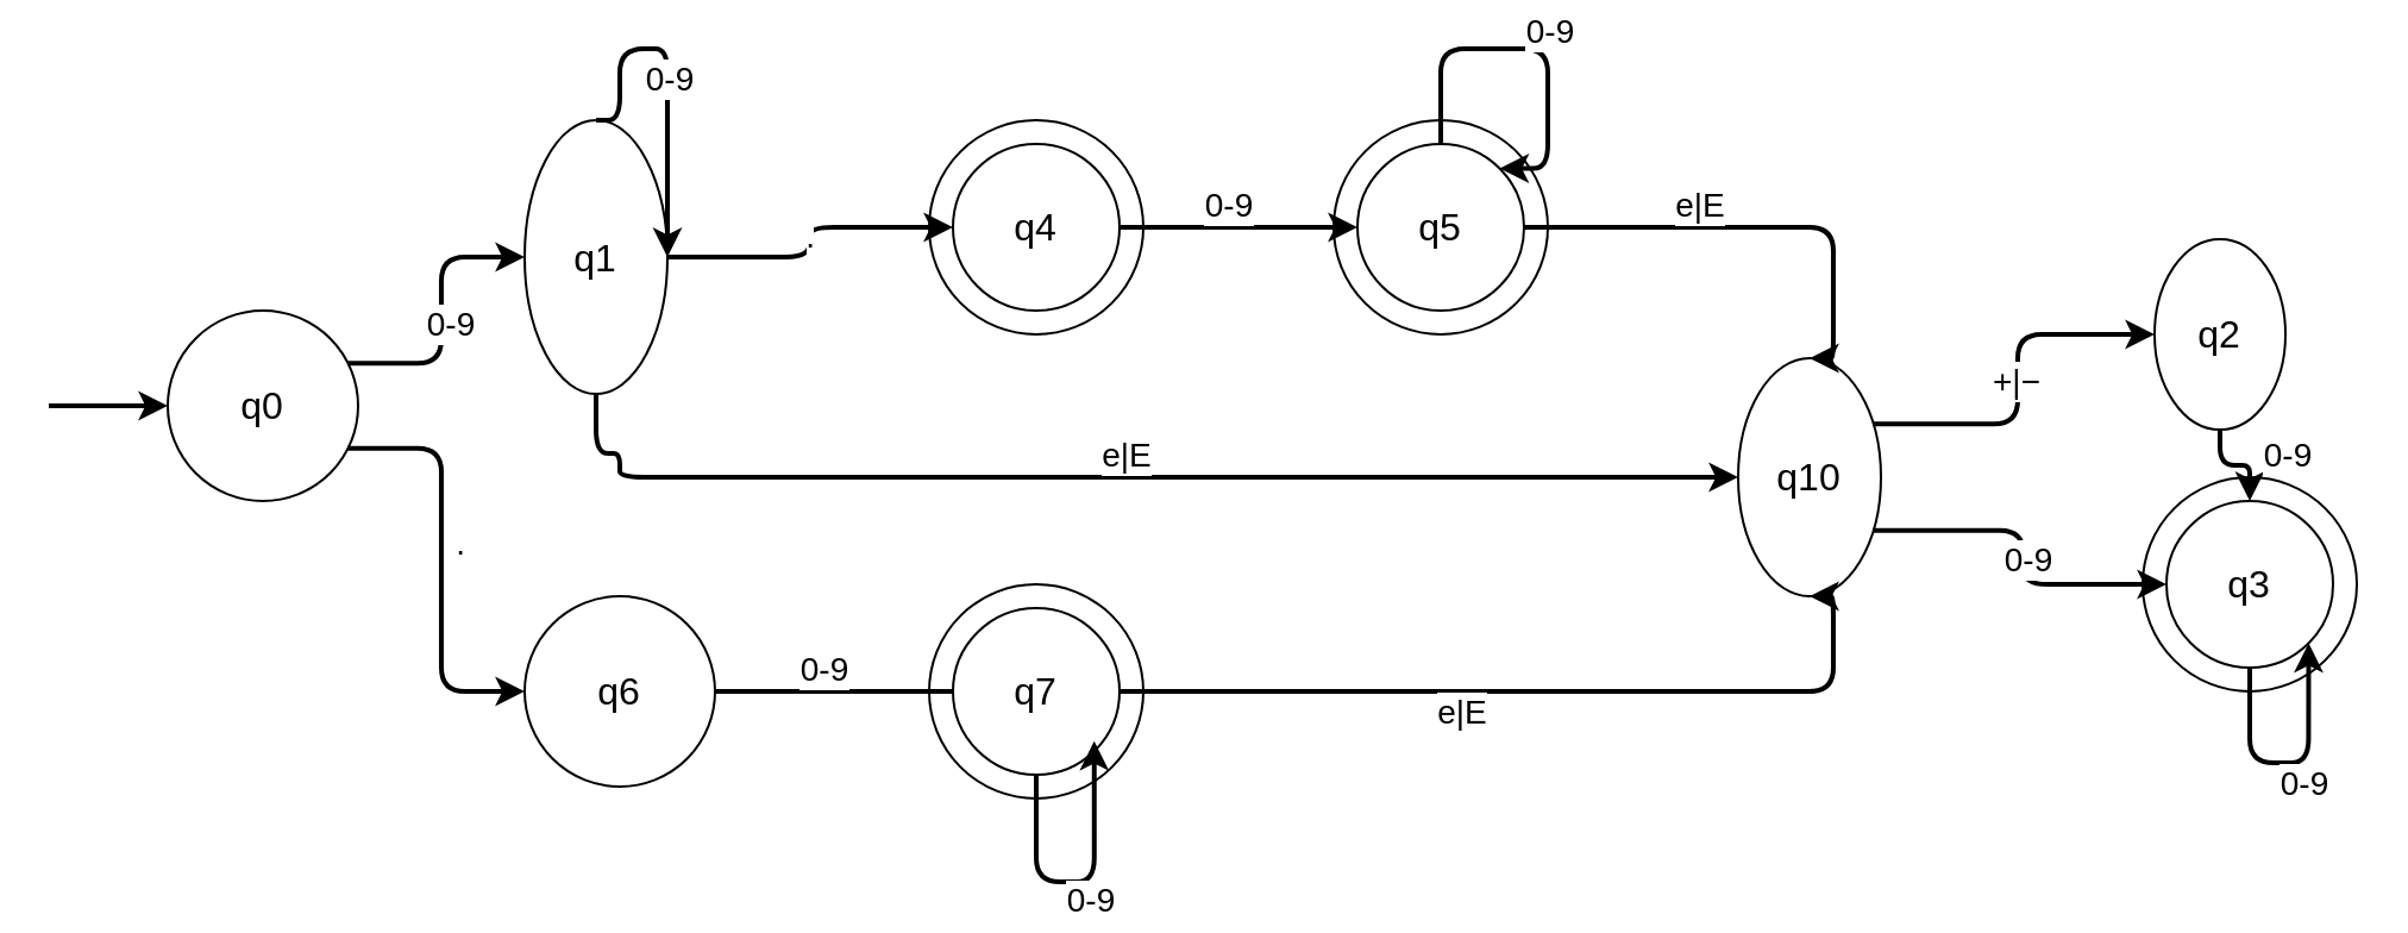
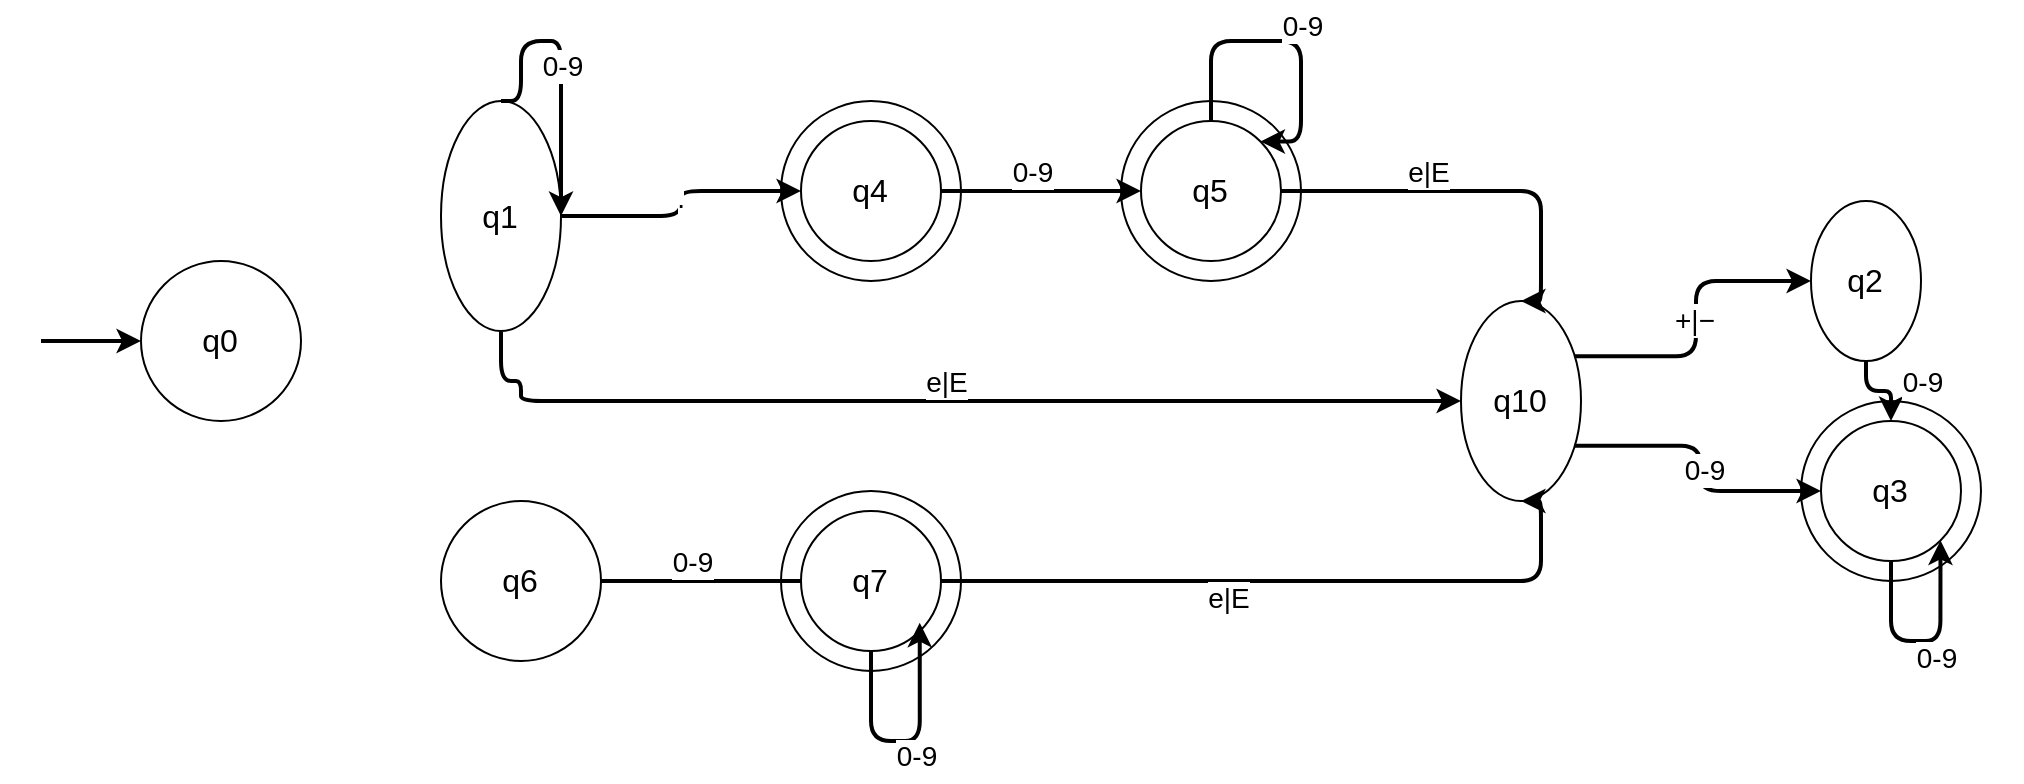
  <mxCell id="0" />
  <mxCell id="1" parent="0" />
  <mxCell id="2" value="" style="endArrow=classic;html=1;strokeWidth=2;" parent="1" edge="1"><mxGeometry relative="1" as="geometry"><mxPoint x="20" y="170" as="sourcePoint" /><mxPoint x="70" y="170" as="targetPoint" /></mxGeometry></mxCell>
  <mxCell id="3" value="q0" style="ellipse;whiteSpace=wrap;html=1;aspect=fixed;fontSize=16;" parent="1" vertex="1"><mxGeometry x="70" y="130" width="80" height="80" as="geometry" /></mxCell>
  <mxCell id="4" value="q1" style="ellipse;whiteSpace=wrap;html=1;aspect=fixed;fontSize=16;" parent="1" vertex="1"><mxGeometry x="220" y="50" width="60" height="115" as="geometry" /></mxCell>
- <mxCell id="5" value="" style="edgeStyle=orthogonalEdgeStyle;html=1;exitX=1;exitY=0.25;exitDx=0;exitDy=0;entryX=0;entryY=0.5;entryDx=0;entryDy=0;strokeWidth=2;" parent="1" source="3" target="4" edge="1"><mxGeometry relative="1" as="geometry" /></mxCell>
- <mxCell id="6" value="0-9" style="edgeLabel;html=1;align=center;verticalAlign=middle;resizable=0;points=[];fontSize=14;" parent="5" vertex="1" connectable="0"><mxGeometry x="-0.2" y="2" relative="1" as="geometry"><mxPoint x="5" y="-8" as="offset" /></mxGeometry></mxCell>
  <mxCell id="7" value="" style="edgeStyle=orthogonalEdgeStyle;html=1;exitX=0.5;exitY=0;exitDx=0;exitDy=0;strokeWidth=2;" parent="1" source="4" target="4" edge="1"><mxGeometry relative="1" as="geometry"><Array as="points"><mxPoint x="260" y="20" /><mxPoint x="280" y="20" /></Array></mxGeometry></mxCell>
  <mxCell id="8" value="0-9" style="edgeLabel;html=1;align=center;verticalAlign=middle;resizable=0;points=[];fontSize=14;" parent="7" vertex="1" connectable="0"><mxGeometry x="0.1" y="1" relative="1" as="geometry"><mxPoint x="-1" y="-9" as="offset" /></mxGeometry></mxCell>
  <mxCell id="9" value="" style="ellipse;whiteSpace=wrap;html=1;aspect=fixed;fontSize=16;" parent="1" vertex="1"><mxGeometry x="390" y="50" width="90" height="90" as="geometry" /></mxCell>
  <mxCell id="10" value="q4" style="ellipse;whiteSpace=wrap;html=1;aspect=fixed;fontSize=16;" parent="1" vertex="1"><mxGeometry x="400" y="60" width="70" height="70" as="geometry" /></mxCell>
  <mxCell id="11" value="" style="edgeStyle=orthogonalEdgeStyle;html=1;exitX=1;exitY=0.5;exitDx=0;exitDy=0;entryX=0;entryY=0.5;entryDx=0;entryDy=0;strokeWidth=2;" parent="1" source="4" target="10" edge="1"><mxGeometry relative="1" as="geometry" /></mxCell>
  <mxCell id="12" value="." style="edgeLabel;html=1;align=center;verticalAlign=middle;resizable=0;points=[];fontSize=14;" parent="11" vertex="1" connectable="0"><mxGeometry x="-0.1" y="1" relative="1" as="geometry"><mxPoint y="-9" as="offset" /></mxGeometry></mxCell>
  <mxCell id="13" value="" style="ellipse;whiteSpace=wrap;html=1;aspect=fixed;fontSize=16;" parent="1" vertex="1"><mxGeometry x="560" y="50" width="90" height="90" as="geometry" /></mxCell>
  <mxCell id="14" value="q5" style="ellipse;whiteSpace=wrap;html=1;aspect=fixed;fontSize=16;" parent="1" vertex="1"><mxGeometry x="570" y="60" width="70" height="70" as="geometry" /></mxCell>
  <mxCell id="15" value="" style="edgeStyle=orthogonalEdgeStyle;html=1;exitX=1;exitY=0.5;exitDx=0;exitDy=0;entryX=0;entryY=0.5;entryDx=0;entryDy=0;strokeWidth=2;" parent="1" source="10" target="14" edge="1"><mxGeometry relative="1" as="geometry" /></mxCell>
  <mxCell id="16" value="0-9" style="edgeLabel;html=1;align=center;verticalAlign=middle;resizable=0;points=[];fontSize=14;" parent="15" vertex="1" connectable="0"><mxGeometry x="-0.1" y="1" relative="1" as="geometry"><mxPoint y="-9" as="offset" /></mxGeometry></mxCell>
  <mxCell id="17" value="" style="edgeStyle=orthogonalEdgeStyle;html=1;exitX=0.5;exitY=0;exitDx=0;exitDy=0;strokeWidth=2;entryX=1;entryY=0;entryDx=0;entryDy=0;" parent="1" source="14" target="14" edge="1"><mxGeometry relative="1" as="geometry"><Array as="points"><mxPoint x="605" y="20" /><mxPoint x="650" y="20" /><mxPoint x="650" y="70" /></Array><mxPoint x="700" y="50" as="targetPoint" /></mxGeometry></mxCell>
  <mxCell id="18" value="0-9" style="edgeLabel;html=1;align=center;verticalAlign=middle;resizable=0;points=[];fontSize=14;" parent="17" vertex="1" connectable="0"><mxGeometry x="0.1" y="1" relative="1" as="geometry"><mxPoint x="-1" y="-9" as="offset" /></mxGeometry></mxCell>
  <mxCell id="19" value="q6" style="ellipse;whiteSpace=wrap;html=1;aspect=fixed;fontSize=16;" parent="1" vertex="1"><mxGeometry x="220" y="250" width="80" height="80" as="geometry" /></mxCell>
- <mxCell id="20" value="" style="edgeStyle=orthogonalEdgeStyle;html=1;exitX=1;exitY=0.75;exitDx=0;exitDy=0;entryX=0;entryY=0.5;entryDx=0;entryDy=0;strokeWidth=2;" parent="1" source="3" target="19" edge="1"><mxGeometry relative="1" as="geometry" /></mxCell>
- <mxCell id="21" value="." style="edgeLabel;html=1;align=center;verticalAlign=middle;resizable=0;points=[];fontSize=14;" parent="20" vertex="1" connectable="0"><mxGeometry x="-0.2" y="2" relative="1" as="geometry"><mxPoint x="5" y="8" as="offset" /></mxGeometry></mxCell>
  <mxCell id="22" value="" style="ellipse;whiteSpace=wrap;html=1;aspect=fixed;fontSize=16;" parent="1" vertex="1"><mxGeometry x="390" y="245" width="90" height="90" as="geometry" /></mxCell>
  <mxCell id="23" value="q7" style="ellipse;whiteSpace=wrap;html=1;aspect=fixed;fontSize=16;" parent="1" vertex="1"><mxGeometry x="400" y="255" width="70" height="70" as="geometry" /></mxCell>
  <mxCell id="24" value="" style="edgeStyle=orthogonalEdgeStyle;html=1;exitX=1;exitY=0.5;exitDx=0;exitDy=0;entryX=0;entryY=0.5;entryDx=0;entryDy=0;strokeWidth=2;endArrow=none;" parent="1" source="19" target="23" edge="1"><mxGeometry relative="1" as="geometry" /></mxCell>
  <mxCell id="25" value="0-9" style="edgeLabel;html=1;align=center;verticalAlign=middle;resizable=0;points=[];fontSize=14;" parent="24" vertex="1" connectable="0"><mxGeometry x="-0.1" y="1" relative="1" as="geometry"><mxPoint y="-9" as="offset" /></mxGeometry></mxCell>
  <mxCell id="26" value="" style="edgeStyle=orthogonalEdgeStyle;html=1;exitX=0.5;exitY=1;exitDx=0;exitDy=0;entryX=0.848;entryY=0.798;entryDx=0;entryDy=0;strokeWidth=2;entryPerimeter=0;" parent="1" source="23" target="23" edge="1"><mxGeometry relative="1" as="geometry"><Array as="points"><mxPoint x="435" y="370" /><mxPoint x="459" y="370" /></Array></mxGeometry></mxCell>
  <mxCell id="27" value="0-9" style="edgeLabel;html=1;align=center;verticalAlign=middle;resizable=0;points=[];fontSize=14;" parent="26" vertex="1" connectable="0"><mxGeometry x="0.1" y="1" relative="1" as="geometry"><mxPoint x="-1" y="9" as="offset" /></mxGeometry></mxCell>
  <mxCell id="28" value="q10" style="ellipse;whiteSpace=wrap;html=1;aspect=fixed;fontSize=16;" parent="1" vertex="1"><mxGeometry x="730" y="150" width="60" height="100" as="geometry" /></mxCell>
  <mxCell id="29" value="" style="edgeStyle=orthogonalEdgeStyle;html=1;exitX=0.5;exitY=1;exitDx=0;exitDy=0;entryX=0;entryY=0.5;entryDx=0;entryDy=0;strokeWidth=2;" parent="1" source="4" target="28" edge="1"><mxGeometry relative="1" as="geometry"><Array as="points"><mxPoint x="260" y="190" /></Array></mxGeometry></mxCell>
  <mxCell id="30" value="e|E" style="edgeLabel;html=1;align=center;verticalAlign=middle;resizable=0;points=[];fontSize=14;" parent="29" vertex="1" connectable="0"><mxGeometry x="-0.1" y="1" relative="1" as="geometry"><mxPoint x="25" y="-9" as="offset" /></mxGeometry></mxCell>
  <mxCell id="31" value="" style="edgeStyle=orthogonalEdgeStyle;html=1;exitX=1;exitY=0.5;exitDx=0;exitDy=0;entryX=0.5;entryY=0;entryDx=0;entryDy=0;strokeWidth=2;" parent="1" source="14" target="28" edge="1"><mxGeometry relative="1" as="geometry"><Array as="points"><mxPoint x="770" y="95" /></Array></mxGeometry></mxCell>
  <mxCell id="32" value="e|E" style="edgeLabel;html=1;align=center;verticalAlign=middle;resizable=0;points=[];fontSize=14;" parent="31" vertex="1" connectable="0"><mxGeometry x="-0.1" y="1" relative="1" as="geometry"><mxPoint x="-15" y="-9" as="offset" /></mxGeometry></mxCell>
  <mxCell id="33" value="" style="edgeStyle=orthogonalEdgeStyle;html=1;exitX=1;exitY=0.5;exitDx=0;exitDy=0;entryX=0.5;entryY=1;entryDx=0;entryDy=0;strokeWidth=2;" parent="1" source="23" target="28" edge="1"><mxGeometry relative="1" as="geometry"><Array as="points"><mxPoint x="770" y="290" /></Array></mxGeometry></mxCell>
  <mxCell id="34" value="e|E" style="edgeLabel;html=1;align=center;verticalAlign=middle;resizable=0;points=[];fontSize=14;" parent="33" vertex="1" connectable="0"><mxGeometry x="-0.1" y="1" relative="1" as="geometry"><mxPoint x="-15" y="9" as="offset" /></mxGeometry></mxCell>
  <mxCell id="35" value="q2" style="ellipse;whiteSpace=wrap;html=1;aspect=fixed;fontSize=16;" parent="1" vertex="1"><mxGeometry x="905" y="100" width="55" height="80" as="geometry" /></mxCell>
  <mxCell id="36" value="" style="edgeStyle=orthogonalEdgeStyle;html=1;exitX=1;exitY=0.25;exitDx=0;exitDy=0;entryX=0;entryY=0.5;entryDx=0;entryDy=0;strokeWidth=2;" parent="1" source="28" target="35" edge="1"><mxGeometry relative="1" as="geometry" /></mxCell>
  <mxCell id="37" value="+|−" style="edgeLabel;html=1;align=center;verticalAlign=middle;resizable=0;points=[];fontSize=14;" parent="36" vertex="1" connectable="0"><mxGeometry x="-0.1" y="1" relative="1" as="geometry"><mxPoint y="-9" as="offset" /></mxGeometry></mxCell>
  <mxCell id="38" value="" style="ellipse;whiteSpace=wrap;html=1;aspect=fixed;fontSize=16;" parent="1" vertex="1"><mxGeometry x="900" y="200" width="90" height="90" as="geometry" /></mxCell>
  <mxCell id="39" value="q3" style="ellipse;whiteSpace=wrap;html=1;aspect=fixed;fontSize=16;" parent="1" vertex="1"><mxGeometry x="910" y="210" width="70" height="70" as="geometry" /></mxCell>
  <mxCell id="40" value="" style="edgeStyle=orthogonalEdgeStyle;html=1;exitX=0.5;exitY=1;exitDx=0;exitDy=0;entryX=0.5;entryY=0;entryDx=0;entryDy=0;strokeWidth=2;" parent="1" source="35" target="39" edge="1"><mxGeometry relative="1" as="geometry" /></mxCell>
  <mxCell id="41" value="0-9" style="edgeLabel;html=1;align=center;verticalAlign=middle;resizable=0;points=[];fontSize=14;" parent="40" vertex="1" connectable="0"><mxGeometry x="-0.1" y="1" relative="1" as="geometry"><mxPoint x="24" y="-4" as="offset" /></mxGeometry></mxCell>
  <mxCell id="42" value="" style="edgeStyle=orthogonalEdgeStyle;html=1;exitX=1;exitY=0.75;exitDx=0;exitDy=0;entryX=0;entryY=0.5;entryDx=0;entryDy=0;strokeWidth=2;" parent="1" source="28" target="39" edge="1"><mxGeometry relative="1" as="geometry" /></mxCell>
  <mxCell id="43" value="0-9" style="edgeLabel;html=1;align=center;verticalAlign=middle;resizable=0;points=[];fontSize=14;" parent="42" vertex="1" connectable="0"><mxGeometry x="-0.1" y="1" relative="1" as="geometry"><mxPoint y="9" as="offset" /></mxGeometry></mxCell>
  <mxCell id="44" value="" style="edgeStyle=orthogonalEdgeStyle;html=1;exitX=0.5;exitY=1;exitDx=0;exitDy=0;entryX=1;entryY=1;entryDx=0;entryDy=0;strokeWidth=2;" parent="1" source="39" target="39" edge="1"><mxGeometry relative="1" as="geometry"><Array as="points"><mxPoint x="945" y="320" /><mxPoint x="970" y="320" /></Array></mxGeometry></mxCell>
  <mxCell id="45" value="0-9" style="edgeLabel;html=1;align=center;verticalAlign=middle;resizable=0;points=[];fontSize=14;" parent="44" vertex="1" connectable="0"><mxGeometry x="0.1" y="1" relative="1" as="geometry"><mxPoint x="-1" y="9" as="offset" /></mxGeometry></mxCell>
